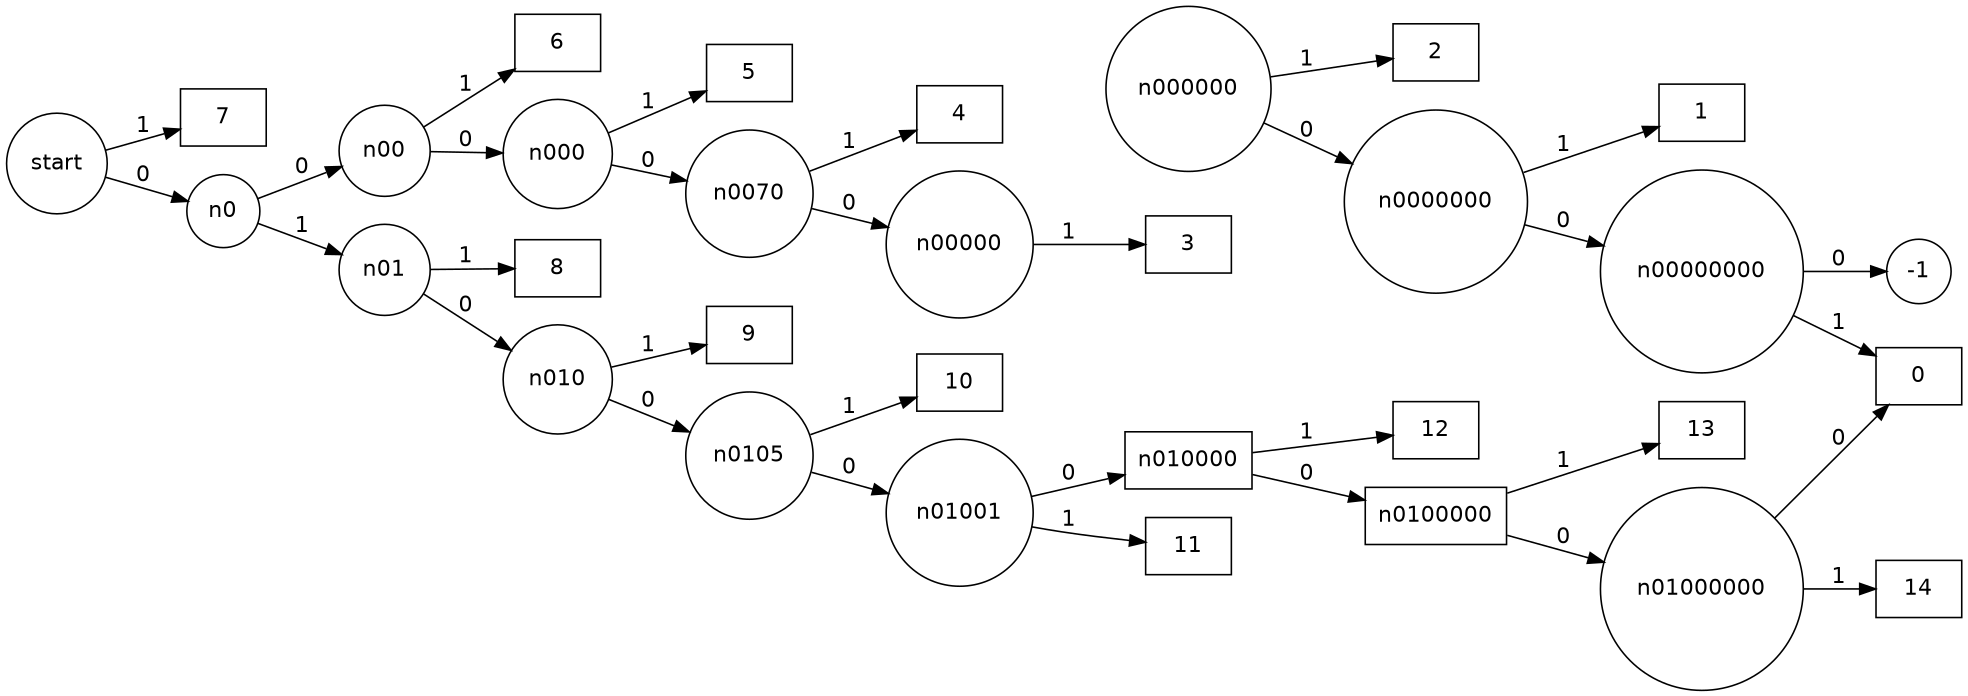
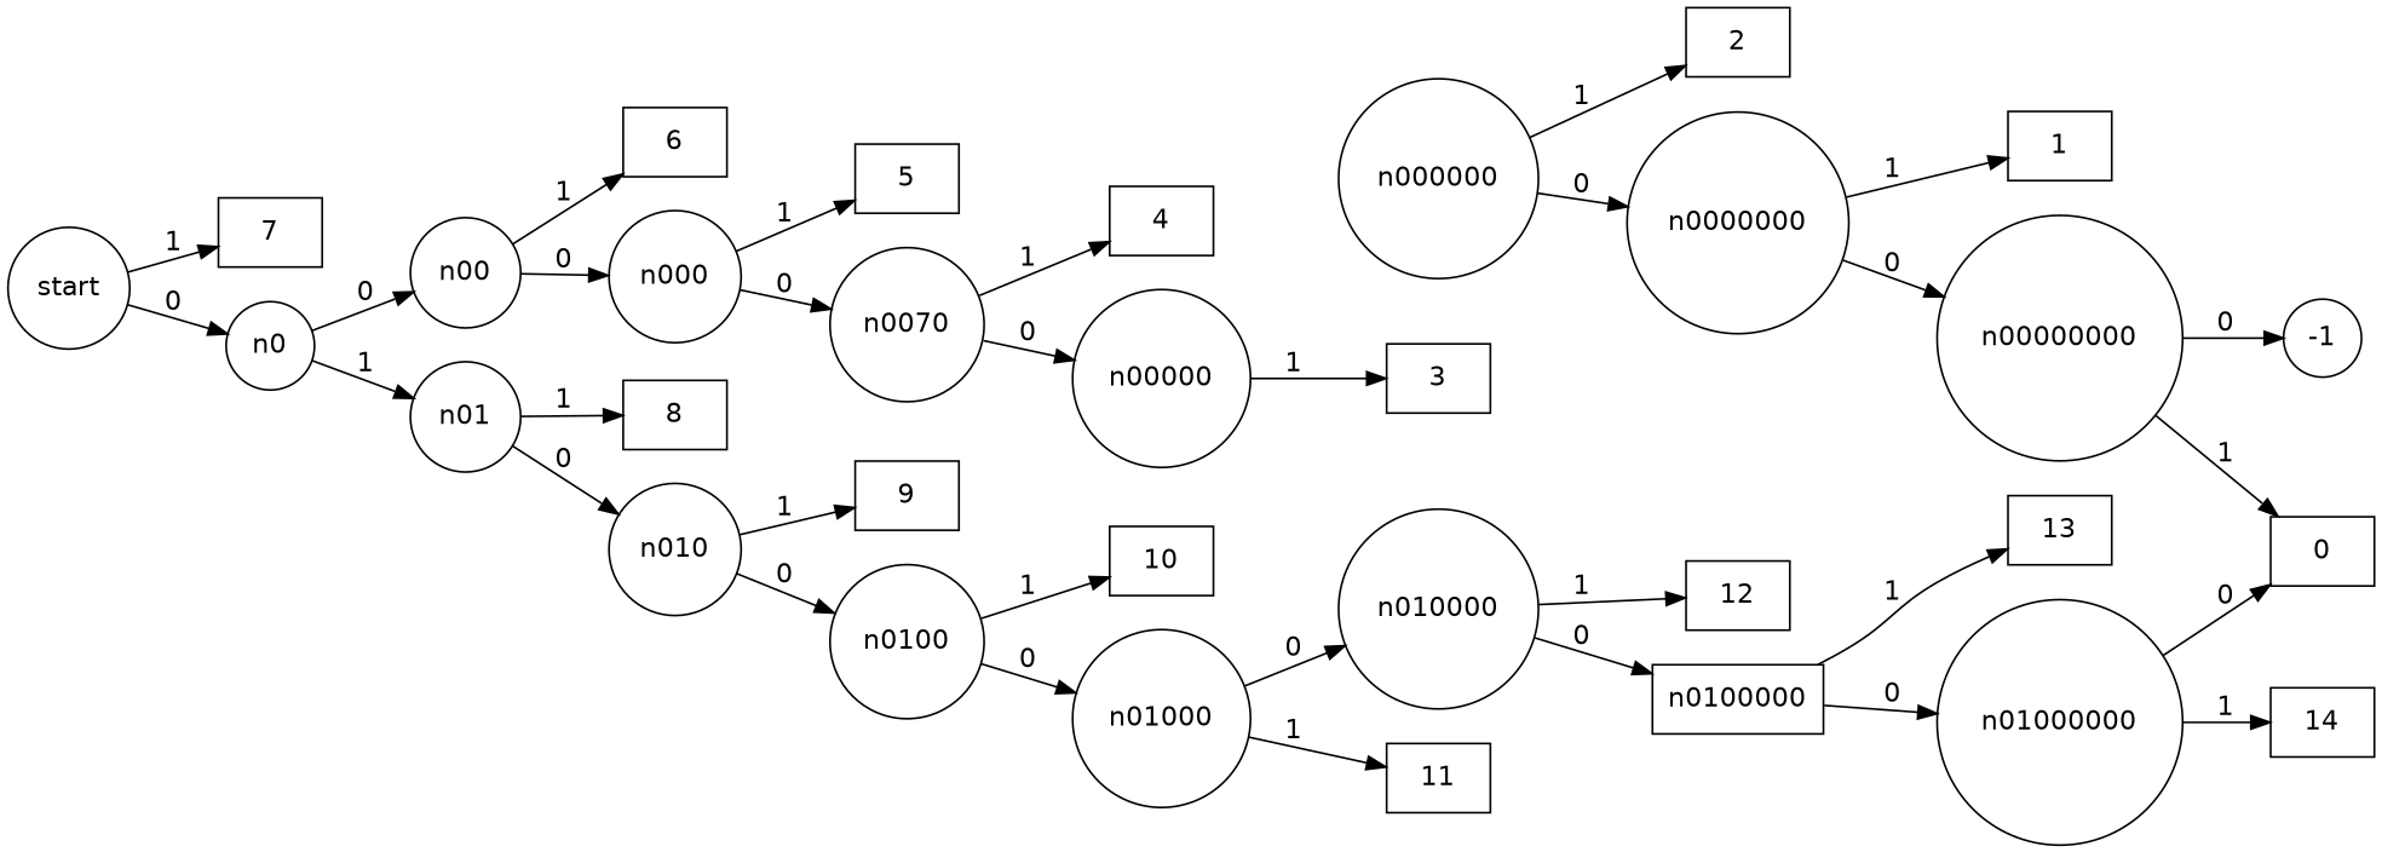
  digraph {
    rankdir=LR
    node [fontname=DejaVuSans shape=box]
    edge [fontname=DejaVuSans]
    n000000001 [label=0]
    n00000001 [label=1]
    n0000001 [label=2]
    n000001 [label=3]
    n00001 [label=4]
    n0001 [label=5]
    n001 [label=6]
    n1 [label=7]
    n011 [label=8]
    n0101 [label=9]
    n01001 [label=10]
    n010001 [label=11]
    n0100001 [label=12]
    n01000001 [label=13]
    n010000001 [label=14]
    error [label=-1 shape=circle]
    start [label=start shape=circle]
    n0 [shape=circle]
    n00 [shape=circle]
    n01 [shape=circle]
    n000 [shape=circle]
    n010 [shape=circle]
    n0000 [label=n0070 shape=circle]
-   n0100 [shape=circle label=n0105]
+   n0100 [shape=circle]
    n00000 [shape=circle]
    n000000 [shape=circle]
    n0000000 [shape=circle]
    n00000000 [shape=circle]
-   n01000 [shape=circle label=n01001]
-   n010000
+   n01000 [shape=circle]
+   n010000 [shape=circle]
    n0100000
    n01000000 [shape=circle]
    start -> n1 [label=1]
    start -> n0 [label=0]
    n0 -> n00 [label=0]
    n0 -> n01 [label=1]
    n00 -> n001 [label=1]
    n00 -> n000 [label=0]
    n01 -> n011 [label=1]
    n01 -> n010 [label=0]
    n000 -> n0001 [label=1]
    n000 -> n0000 [label=0]
    n010 -> n0101 [label=1]
    n010 -> n0100 [label=0]
    n0000 -> n00001 [label=1]
    n0000 -> n00000 [label=0]
    n0100 -> n01001 [label=1]
    n0100 -> n01000 [label=0]
    n00000 -> n000001 [label=1]
    n000000 -> n0000001 [label=1]
    n000000 -> n0000000 [label=0]
    n0000000 -> n00000001 [label=1]
    n0000000 -> n00000000 [label=0]
    n00000000 -> n000000001 [label=1]
    n00000000 -> error [label=0]
    n01000 -> n010001 [label=1]
    n01000 -> n010000 [label=0]
    n010000 -> n0100001 [label=1]
    n010000 -> n0100000 [label=0]
    n0100000 -> n01000001 [label=1]
    n0100000 -> n01000000 [label=0]
    n01000000 -> n000000001 [label=0]
    n01000000 -> n010000001 [label=1]
  }
